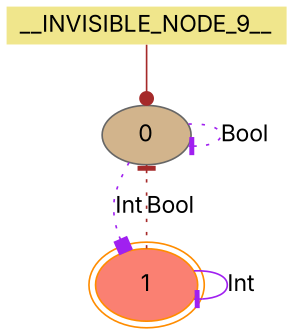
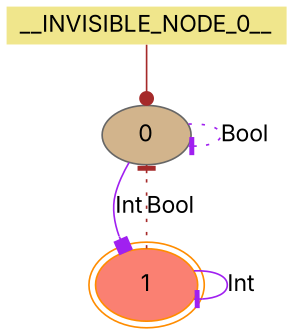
  digraph {
    fontname=Inter
    node [color=darkorange fontname=Inter style=filled]
    edge [arrowhead=tee color=purple fontname=Inter style=dotted]
-   __INVISIBLE_NODE_0__ [fillcolor=khaki height=.0 shape=none width=.0 label=__INVISIBLE_NODE_9__]
+   __INVISIBLE_NODE_0__ [fillcolor=khaki height=.0 shape=none width=.0]
    0 [color=gray40 fillcolor=tan]
    1 [fillcolor=salmon peripheries=2]
    __INVISIBLE_NODE_0__ -> 0 [arrowhead=dot color=brown style=solid]
    0 -> 0 [label=Bool]
-   0 -> 1 [arrowhead=box label=Int]
+   0 -> 1 [arrowhead=box label=Int style=solid]
    1 -> 0 [color=brown label=Bool]
    1 -> 1 [label=Int style=solid]
  }
